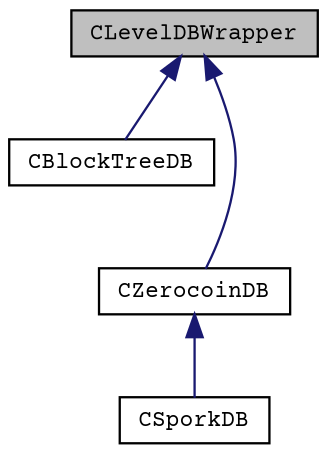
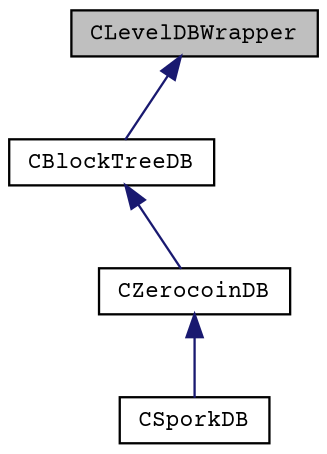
  digraph {
    fontname="Courier Prime"
    node [color=black fillcolor=white fontname="Courier Prime" fontsize=10 shape=record style=filled]
    edge [color=midnightblue dir=back fontname="Courier Prime" fontsize=10 labelfontname=Helvetica labelfontsize=10 style=solid]
    n1 [fillcolor=grey75 fontcolor=black height=0.2 label=CLevelDBWrapper width=0.4]
    n2 [height=0.2 label=CBlockTreeDB width=0.4]
    n3 [height=0.2 label=CZerocoinDB width=0.4]
    n4 [height=0.2 label=CSporkDB width=0.4]
    n1 -> n2
-   n1 -> n3
+   n2 -> n3
    n3 -> n4
  }
